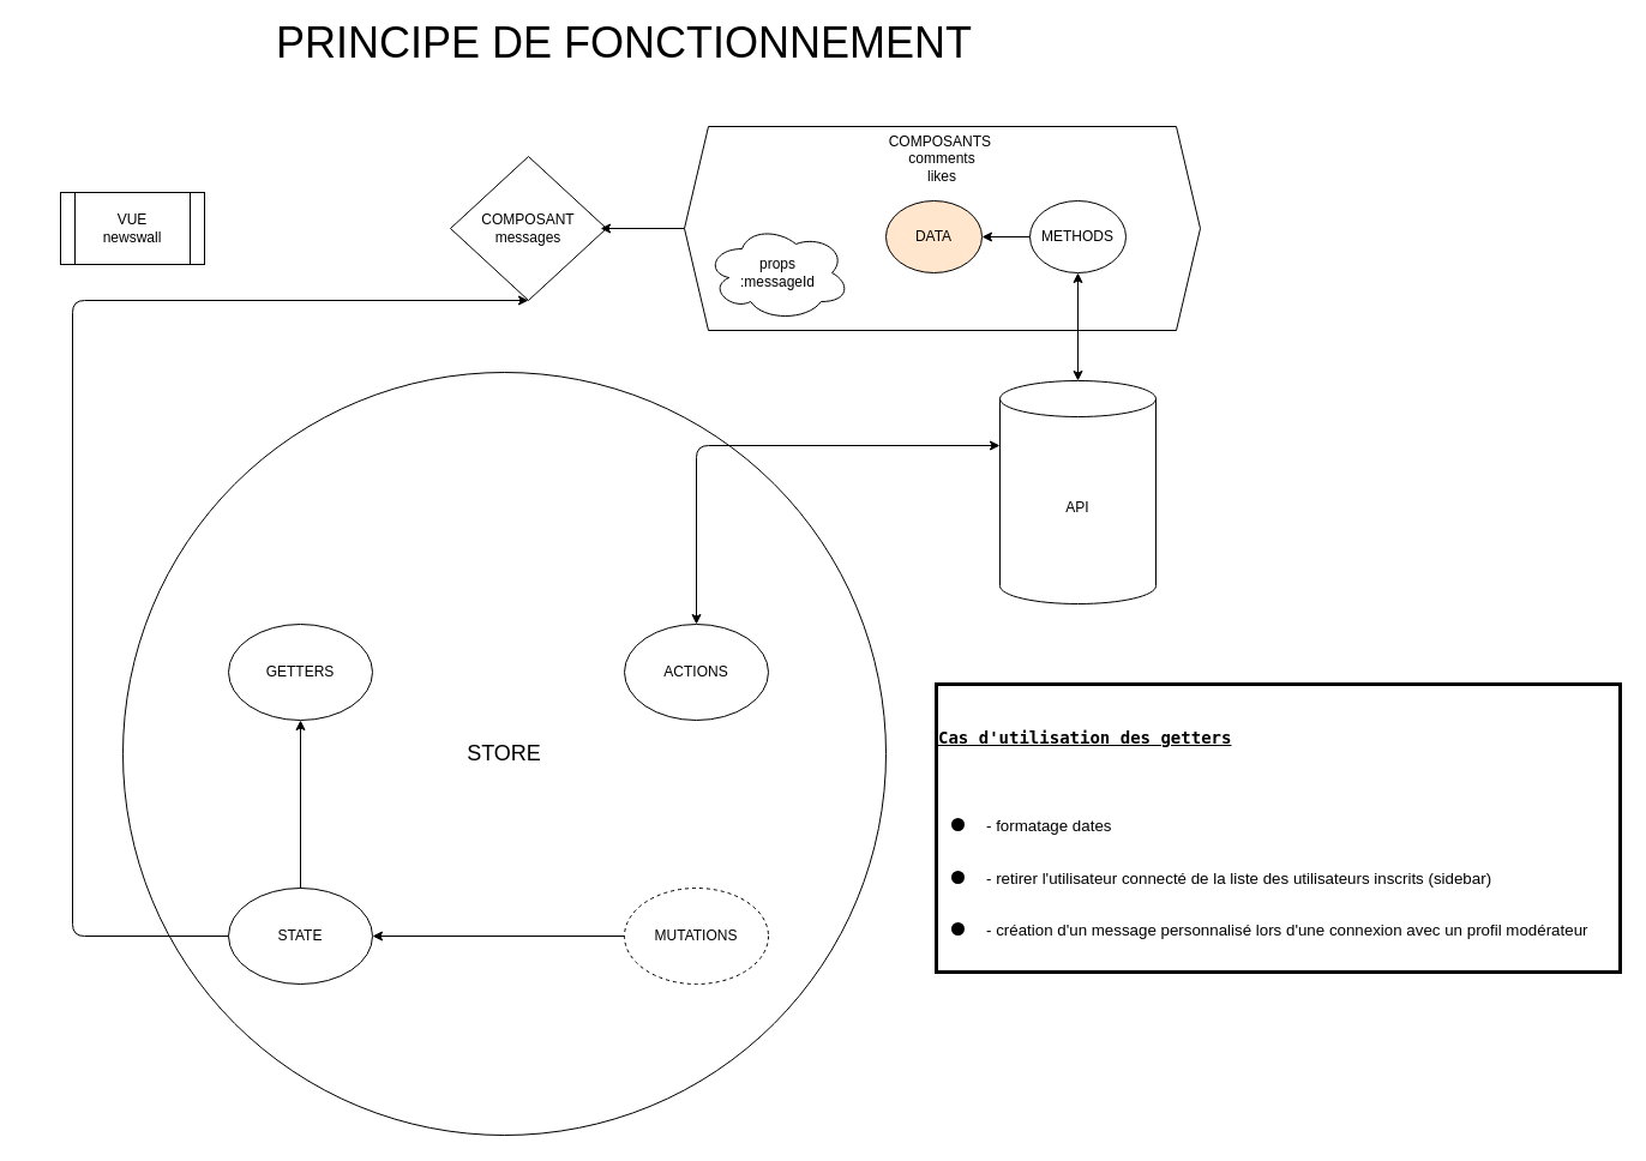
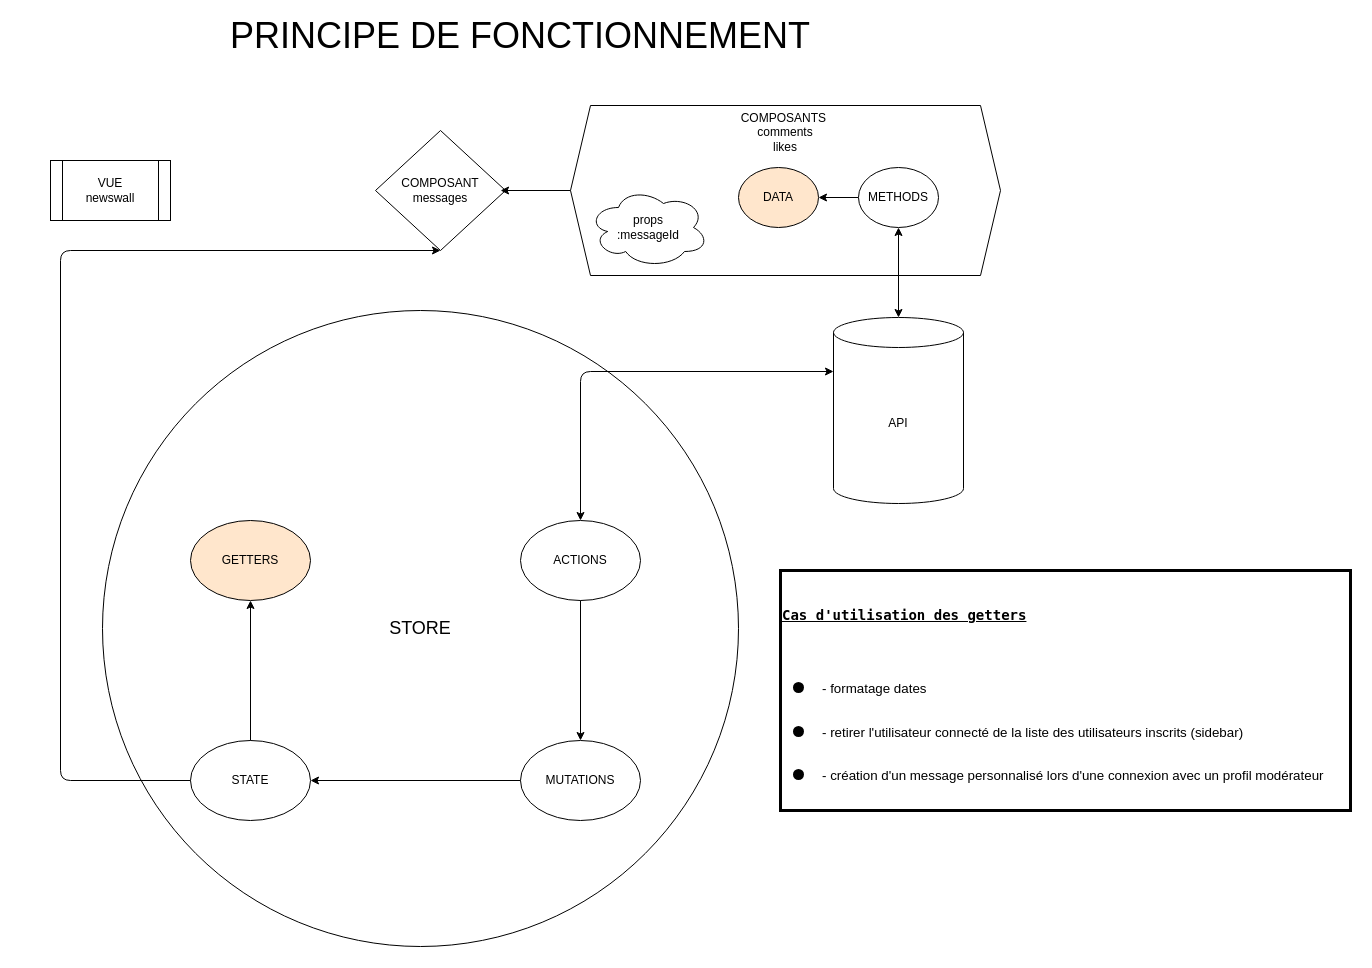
  <mxCell id="0" />
  <mxCell id="1" parent="0" />
  <mxCell id="2" value="" style="shape=hexagon;perimeter=hexagonPerimeter2;whiteSpace=wrap;html=1;fixedSize=1;" parent="1" vertex="1"><mxGeometry x="570" y="105" width="430" height="170" as="geometry" /></mxCell>
  <mxCell id="3" value="&lt;font style=&quot;font-size: 18px&quot;&gt;STORE&lt;/font&gt;" style="ellipse;whiteSpace=wrap;html=1;aspect=fixed;" parent="1" vertex="1"><mxGeometry x="102" y="310" width="636" height="636" as="geometry" /></mxCell>
  <mxCell id="4" value="VUE&lt;br&gt;newswall" style="shape=process;whiteSpace=wrap;html=1;backgroundOutline=1;" parent="1" vertex="1"><mxGeometry x="50" y="160" width="120" height="60" as="geometry" /></mxCell>
  <mxCell id="5" value="COMPOSANT&lt;br&gt;messages" style="rhombus;whiteSpace=wrap;html=1;" parent="1" vertex="1"><mxGeometry x="375" y="130" width="130" height="120" as="geometry" /></mxCell>
  <mxCell id="6" value="API" style="shape=cylinder3;whiteSpace=wrap;html=1;boundedLbl=1;backgroundOutline=1;size=15;" parent="1" vertex="1"><mxGeometry x="833" y="317" width="130" height="186" as="geometry" /></mxCell>
  <mxCell id="7" value="ACTIONS" style="ellipse;whiteSpace=wrap;html=1;" parent="1" vertex="1"><mxGeometry x="520" y="520" width="120" height="80" as="geometry" /></mxCell>
- <mxCell id="8" value="MUTATIONS" style="ellipse;whiteSpace=wrap;html=1;dashed=1;" parent="1" vertex="1"><mxGeometry x="520" y="740" width="120" height="80" as="geometry" /></mxCell>
+ <mxCell id="8" value="MUTATIONS" style="ellipse;whiteSpace=wrap;html=1;" parent="1" vertex="1"><mxGeometry x="520" y="740" width="120" height="80" as="geometry" /></mxCell>
  <mxCell id="9" value="STATE" style="ellipse;whiteSpace=wrap;html=1;" parent="1" vertex="1"><mxGeometry x="190" y="740" width="120" height="80" as="geometry" /></mxCell>
- <mxCell id="10" value="GETTERS" style="ellipse;whiteSpace=wrap;html=1;" parent="1" vertex="1"><mxGeometry x="190" y="520" width="120" height="80" as="geometry" /></mxCell>
+ <mxCell id="10" value="GETTERS" style="ellipse;whiteSpace=wrap;html=1;fillColor=#ffe6cc;" parent="1" vertex="1"><mxGeometry x="190" y="520" width="120" height="80" as="geometry" /></mxCell>
  <mxCell id="11" style="edgeStyle=none;html=1;exitX=0;exitY=0.5;exitDx=0;exitDy=0;entryX=1;entryY=0.5;entryDx=0;entryDy=0;" edge="1" parent="1" source="12" target="13"><mxGeometry relative="1" as="geometry" /></mxCell>
  <mxCell id="12" value="METHODS" style="ellipse;whiteSpace=wrap;html=1;" parent="1" vertex="1"><mxGeometry x="858" y="167" width="80" height="60" as="geometry" /></mxCell>
  <mxCell id="13" value="DATA" style="ellipse;whiteSpace=wrap;html=1;fillColor=#ffe6cc;" parent="1" vertex="1"><mxGeometry x="738" y="167" width="80" height="60" as="geometry" /></mxCell>
+ <mxCell id="14" value="" style="endArrow=classic;html=1;exitX=0.5;exitY=1;exitDx=0;exitDy=0;entryX=0.5;entryY=0;entryDx=0;entryDy=0;" parent="1" source="7" target="8" edge="1"><mxGeometry width="50" height="50" relative="1" as="geometry"><mxPoint x="690" y="490" as="sourcePoint" /><mxPoint x="740" y="440" as="targetPoint" /></mxGeometry></mxCell>
  <mxCell id="15" value="" style="endArrow=classic;html=1;exitX=0;exitY=0.5;exitDx=0;exitDy=0;entryX=1;entryY=0.5;entryDx=0;entryDy=0;" parent="1" source="8" target="9" edge="1"><mxGeometry width="50" height="50" relative="1" as="geometry"><mxPoint x="690" y="490" as="sourcePoint" /><mxPoint x="740" y="440" as="targetPoint" /></mxGeometry></mxCell>
  <mxCell id="16" value="" style="endArrow=classic;html=1;exitX=0.5;exitY=0;exitDx=0;exitDy=0;entryX=0.5;entryY=1;entryDx=0;entryDy=0;" parent="1" source="9" target="10" edge="1"><mxGeometry width="50" height="50" relative="1" as="geometry"><mxPoint x="690" y="490" as="sourcePoint" /><mxPoint x="740" y="440" as="targetPoint" /></mxGeometry></mxCell>
  <mxCell id="17" value="props&lt;br&gt;:messageId" style="ellipse;shape=cloud;whiteSpace=wrap;html=1;" parent="1" vertex="1"><mxGeometry x="588" y="187" width="120" height="80" as="geometry" /></mxCell>
  <mxCell id="18" value="" style="endArrow=classic;html=1;exitX=0;exitY=0.5;exitDx=0;exitDy=0;entryX=0.962;entryY=0.5;entryDx=0;entryDy=0;entryPerimeter=0;" parent="1" source="2" target="5" edge="1"><mxGeometry width="50" height="50" relative="1" as="geometry"><mxPoint x="690" y="480" as="sourcePoint" /><mxPoint x="460" y="320" as="targetPoint" /></mxGeometry></mxCell>
  <mxCell id="19" value="" style="endArrow=classic;startArrow=classic;html=1;exitX=0.5;exitY=0;exitDx=0;exitDy=0;entryX=0;entryY=0;entryDx=0;entryDy=54;entryPerimeter=0;" parent="1" source="7" target="6" edge="1"><mxGeometry width="50" height="50" relative="1" as="geometry"><mxPoint x="690" y="480" as="sourcePoint" /><mxPoint x="870" y="370" as="targetPoint" /><Array as="points"><mxPoint x="580" y="371" /></Array></mxGeometry></mxCell>
  <mxCell id="20" value="" style="endArrow=classic;startArrow=classic;html=1;entryX=0.5;entryY=1;entryDx=0;entryDy=0;" parent="1" source="6" target="12" edge="1"><mxGeometry width="50" height="50" relative="1" as="geometry"><mxPoint x="690" y="480" as="sourcePoint" /><mxPoint x="740" y="430" as="targetPoint" /></mxGeometry></mxCell>
  <mxCell id="21" value="&lt;div&gt;&lt;span&gt;COMPOSANTS&amp;nbsp;&lt;/span&gt;&lt;/div&gt;&lt;div&gt;&lt;span&gt;comments&lt;/span&gt;&lt;/div&gt;&lt;div&gt;&lt;span&gt;likes&lt;/span&gt;&lt;/div&gt;" style="text;html=1;strokeColor=none;fillColor=none;align=center;verticalAlign=middle;whiteSpace=wrap;rounded=0;" vertex="1" parent="1"><mxGeometry x="725" y="117" width="120" height="30" as="geometry" /></mxCell>
  <mxCell id="22" value="&lt;font style=&quot;font-size: 36px&quot;&gt;PRINCIPE DE FONCTIONNEMENT&lt;/font&gt;" style="text;html=1;strokeColor=none;fillColor=none;align=center;verticalAlign=middle;whiteSpace=wrap;rounded=0;" vertex="1" parent="1"><mxGeometry y="20" width="1000" height="30" as="geometry" x="20" /></mxCell>
  <mxCell id="23" value="&lt;pre&gt;&lt;span&gt;&lt;font style=&quot;font-size: 14px&quot;&gt;&lt;u&gt;&lt;b&gt;Cas d'utilisation des getters&lt;/b&gt;&lt;/u&gt;&lt;/font&gt;&lt;/span&gt;&lt;/pre&gt;&lt;ul&gt;&lt;li&gt;&lt;span style=&quot;font-size: medium&quot;&gt;&lt;sup&gt;- formatage dates&lt;/sup&gt;&lt;/span&gt;&lt;/li&gt;&lt;li&gt;&lt;span style=&quot;font-size: medium&quot;&gt;&lt;sup&gt;- retirer l'utilisateur connecté de la liste des utilisateurs inscrits (sidebar)&lt;/sup&gt;&lt;/span&gt;&lt;/li&gt;&lt;li&gt;&lt;span style=&quot;font-size: medium&quot;&gt;&lt;sup&gt;- création d'un message personnalisé lors d'une connexion avec un profil modérateur&lt;/sup&gt;&lt;/span&gt;&lt;/li&gt;&lt;/ul&gt;" style="text;html=1;align=left;verticalAlign=middle;whiteSpace=wrap;rounded=0;fontSize=36;strokeWidth=3;strokeColor=default;fillColor=default;" vertex="1" parent="1"><mxGeometry x="780" y="570" width="570" height="240" as="geometry" /></mxCell>
  <mxCell id="24" value="" style="endArrow=classic;html=1;fontSize=18;exitX=0;exitY=0.5;exitDx=0;exitDy=0;entryX=0.5;entryY=1;entryDx=0;entryDy=0;" edge="1" parent="1" source="9" target="5"><mxGeometry width="50" height="50" relative="1" as="geometry"><mxPoint x="250" y="740" as="sourcePoint" /><mxPoint x="410" y="220" as="targetPoint" /><Array as="points"><mxPoint x="60" y="780" /><mxPoint x="60" y="250" /></Array></mxGeometry></mxCell>
